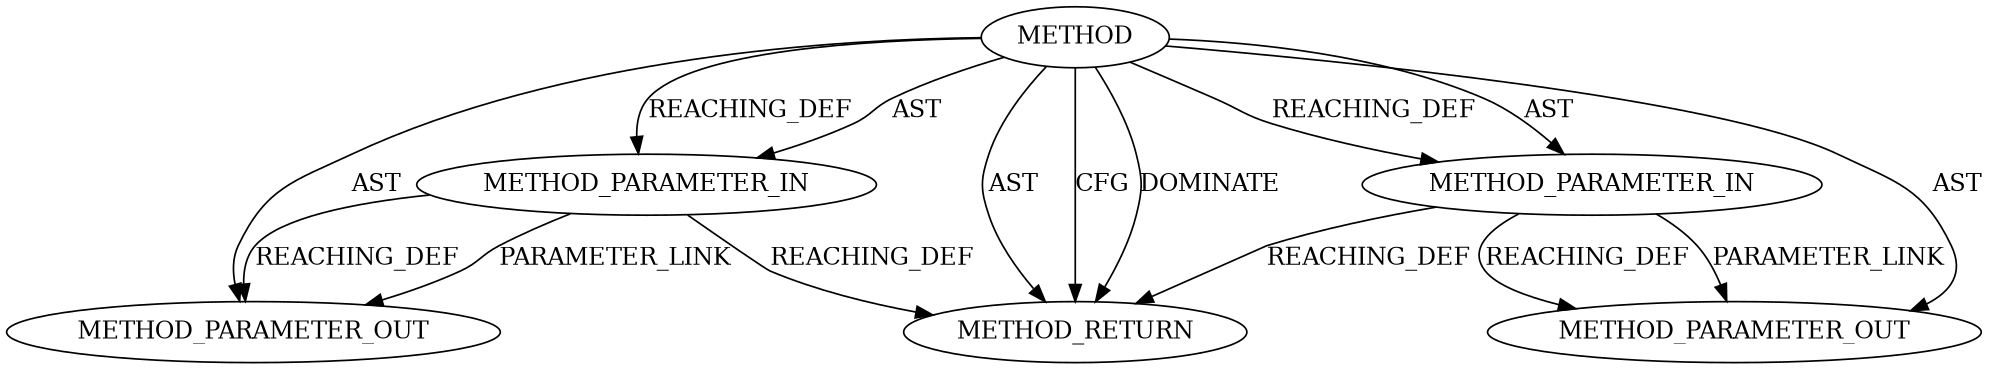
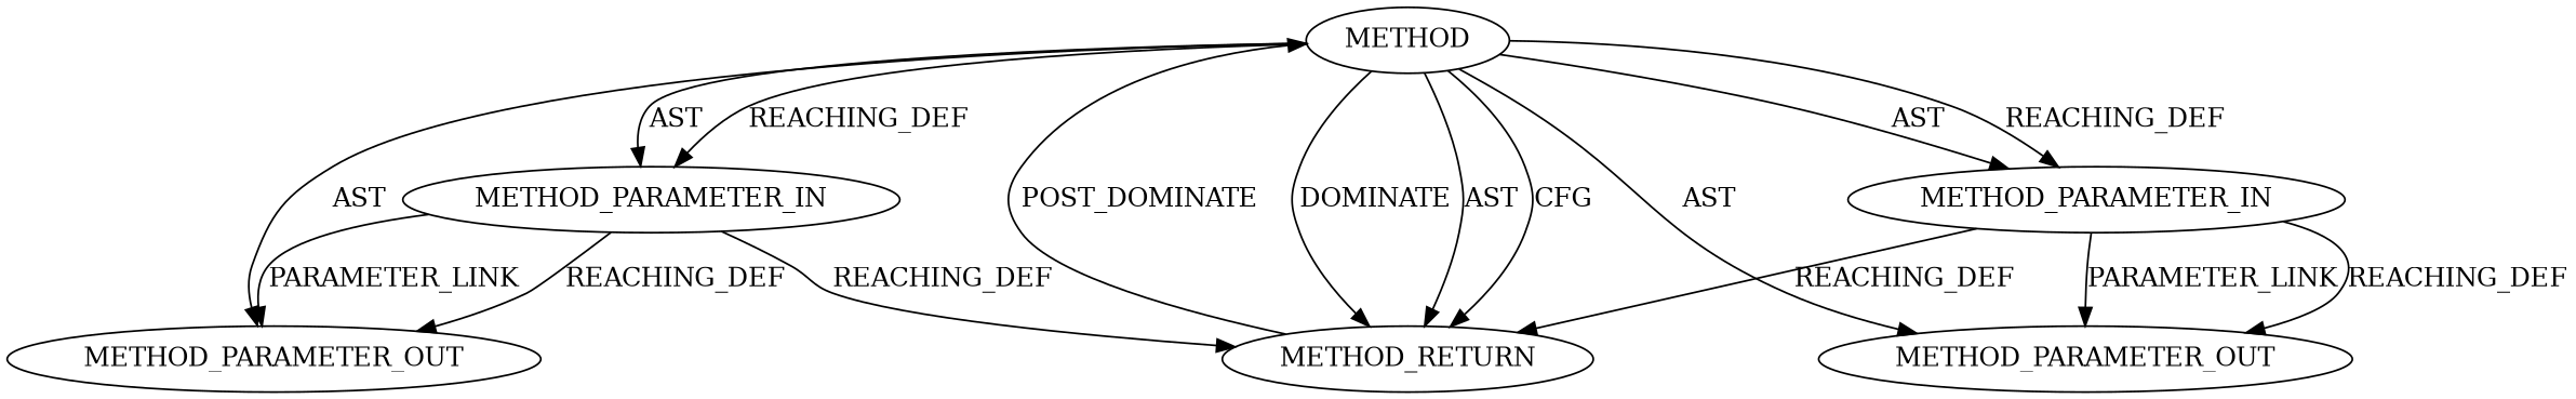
  digraph {
    node [CODE=p1 EVALUATION_STRATEGY=BY_VALUE IS_VARIADIC=false NAME=p1 ORDER=2 TYPE_FULL_NAME=ANY]
    n1 [INDEX=1 ORDER=1 label=METHOD_PARAMETER_OUT]
    n2 [CODE=p2 INDEX=2 NAME=p2 label=METHOD_PARAMETER_IN]
    n3 [CODE=p2 INDEX=2 NAME=p2 label=METHOD_PARAMETER_OUT]
    n4 [CODE=RET label=METHOD_RETURN IS_VARIADIC="" NAME=""]
    n5 [AST_PARENT_FULL_NAME="<global>" AST_PARENT_TYPE=NAMESPACE_BLOCK CODE="<empty>" FILENAME="<empty>" FULL_NAME="<operator>.indirectFieldAccess" IS_EXTERNAL=true NAME="<operator>.indirectFieldAccess" ORDER=0 label=METHOD EVALUATION_STRATEGY="" IS_VARIADIC="" TYPE_FULL_NAME=""]
    n6 [INDEX=1 ORDER=1 label=METHOD_PARAMETER_IN]
    n2 -> n3 [VARIABLE=p2 label=REACHING_DEF]
    n2 -> n3 [label=PARAMETER_LINK]
    n2 -> n4 [VARIABLE=p2 label=REACHING_DEF]
+   n4 -> n5 [label=POST_DOMINATE]
    n5 -> n1 [label=AST]
    n5 -> n2 [label=REACHING_DEF]
    n5 -> n2 [label=AST]
    n5 -> n3 [label=AST]
    n5 -> n4 [label=AST]
    n5 -> n4 [label=CFG]
    n5 -> n4 [label=DOMINATE]
    n5 -> n6 [label=AST]
    n5 -> n6 [label=REACHING_DEF]
    n6 -> n1 [label=PARAMETER_LINK]
    n6 -> n1 [VARIABLE=p1 label=REACHING_DEF]
    n6 -> n4 [VARIABLE=p1 label=REACHING_DEF]
  }
